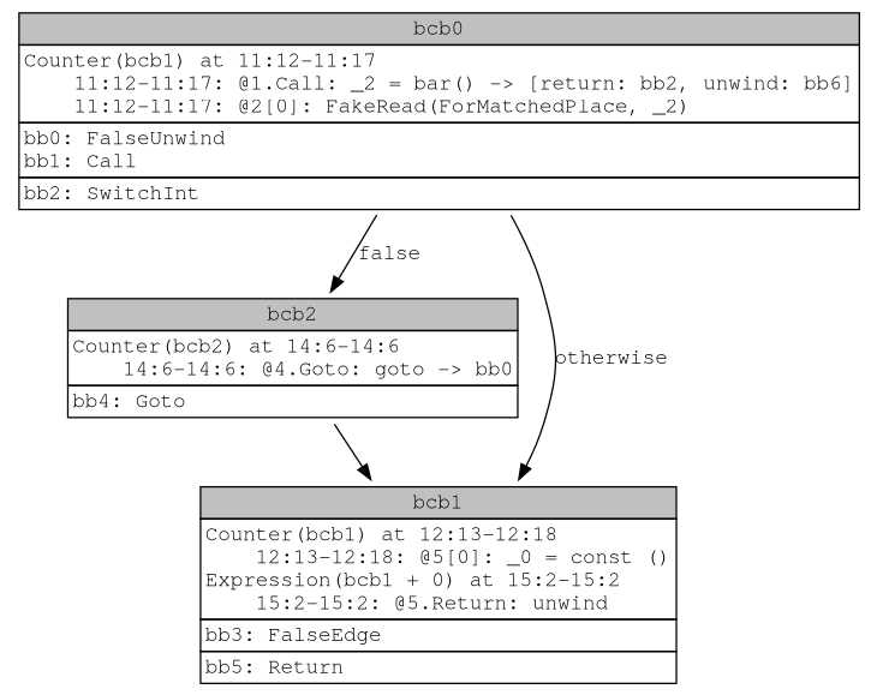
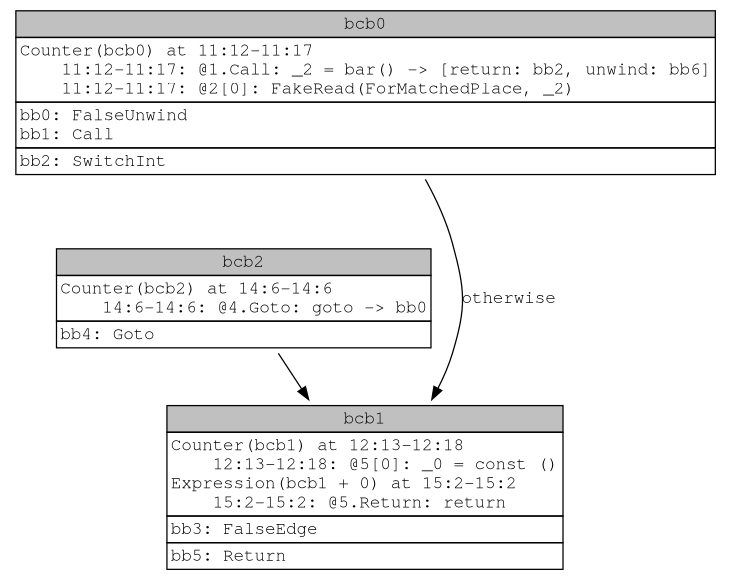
  digraph {
    fontname="Courier, monospace"
    node [fontname="Courier, monospace" shape=none]
    edge [fontname="Courier, monospace"]
    n1 [label=<<table border="0" cellborder="1" cellspacing="0"><tr><td bgcolor="gray" align="center" colspan="1">bcb2</td></tr><tr><td align="left" balign="left">Counter(bcb2) at 14:6-14:6<br/>    14:6-14:6: @4.Goto: goto -&gt; bb0</td></tr><tr><td align="left" balign="left">bb4: Goto</td></tr></table>>]
-   n2 [label=<<table border="0" cellborder="1" cellspacing="0"><tr><td bgcolor="gray" align="center" colspan="1">bcb1</td></tr><tr><td align="left" balign="left">Counter(bcb1) at 12:13-12:18<br/>    12:13-12:18: @5[0]: _0 = const ()<br/>Expression(bcb1 + 0) at 15:2-15:2<br/>    15:2-15:2: @5.Return: unwind</td></tr><tr><td align="left" balign="left">bb3: FalseEdge</td></tr><tr><td align="left" balign="left">bb5: Return</td></tr></table>>]
-   n3 [label=<<table border="0" cellborder="1" cellspacing="0"><tr><td bgcolor="gray" align="center" colspan="1">bcb0</td></tr><tr><td align="left" balign="left">Counter(bcb1) at 11:12-11:17<br/>    11:12-11:17: @1.Call: _2 = bar() -&gt; [return: bb2, unwind: bb6]<br/>    11:12-11:17: @2[0]: FakeRead(ForMatchedPlace, _2)</td></tr><tr><td align="left" balign="left">bb0: FalseUnwind<br/>bb1: Call</td></tr><tr><td align="left" balign="left">bb2: SwitchInt</td></tr></table>>]
+   n2 [label=<<table border="0" cellborder="1" cellspacing="0"><tr><td bgcolor="gray" align="center" colspan="1">bcb1</td></tr><tr><td align="left" balign="left">Counter(bcb1) at 12:13-12:18<br/>    12:13-12:18: @5[0]: _0 = const ()<br/>Expression(bcb1 + 0) at 15:2-15:2<br/>    15:2-15:2: @5.Return: return</td></tr><tr><td align="left" balign="left">bb3: FalseEdge</td></tr><tr><td align="left" balign="left">bb5: Return</td></tr></table>>]
+   n3 [label=<<table border="0" cellborder="1" cellspacing="0"><tr><td bgcolor="gray" align="center" colspan="1">bcb0</td></tr><tr><td align="left" balign="left">Counter(bcb0) at 11:12-11:17<br/>    11:12-11:17: @1.Call: _2 = bar() -&gt; [return: bb2, unwind: bb6]<br/>    11:12-11:17: @2[0]: FakeRead(ForMatchedPlace, _2)</td></tr><tr><td align="left" balign="left">bb0: FalseUnwind<br/>bb1: Call</td></tr><tr><td align="left" balign="left">bb2: SwitchInt</td></tr></table>>]
    n1 -> n2
-   n3 -> n1 [label=<false>]
    n3 -> n2 [label=<otherwise>]
  }
